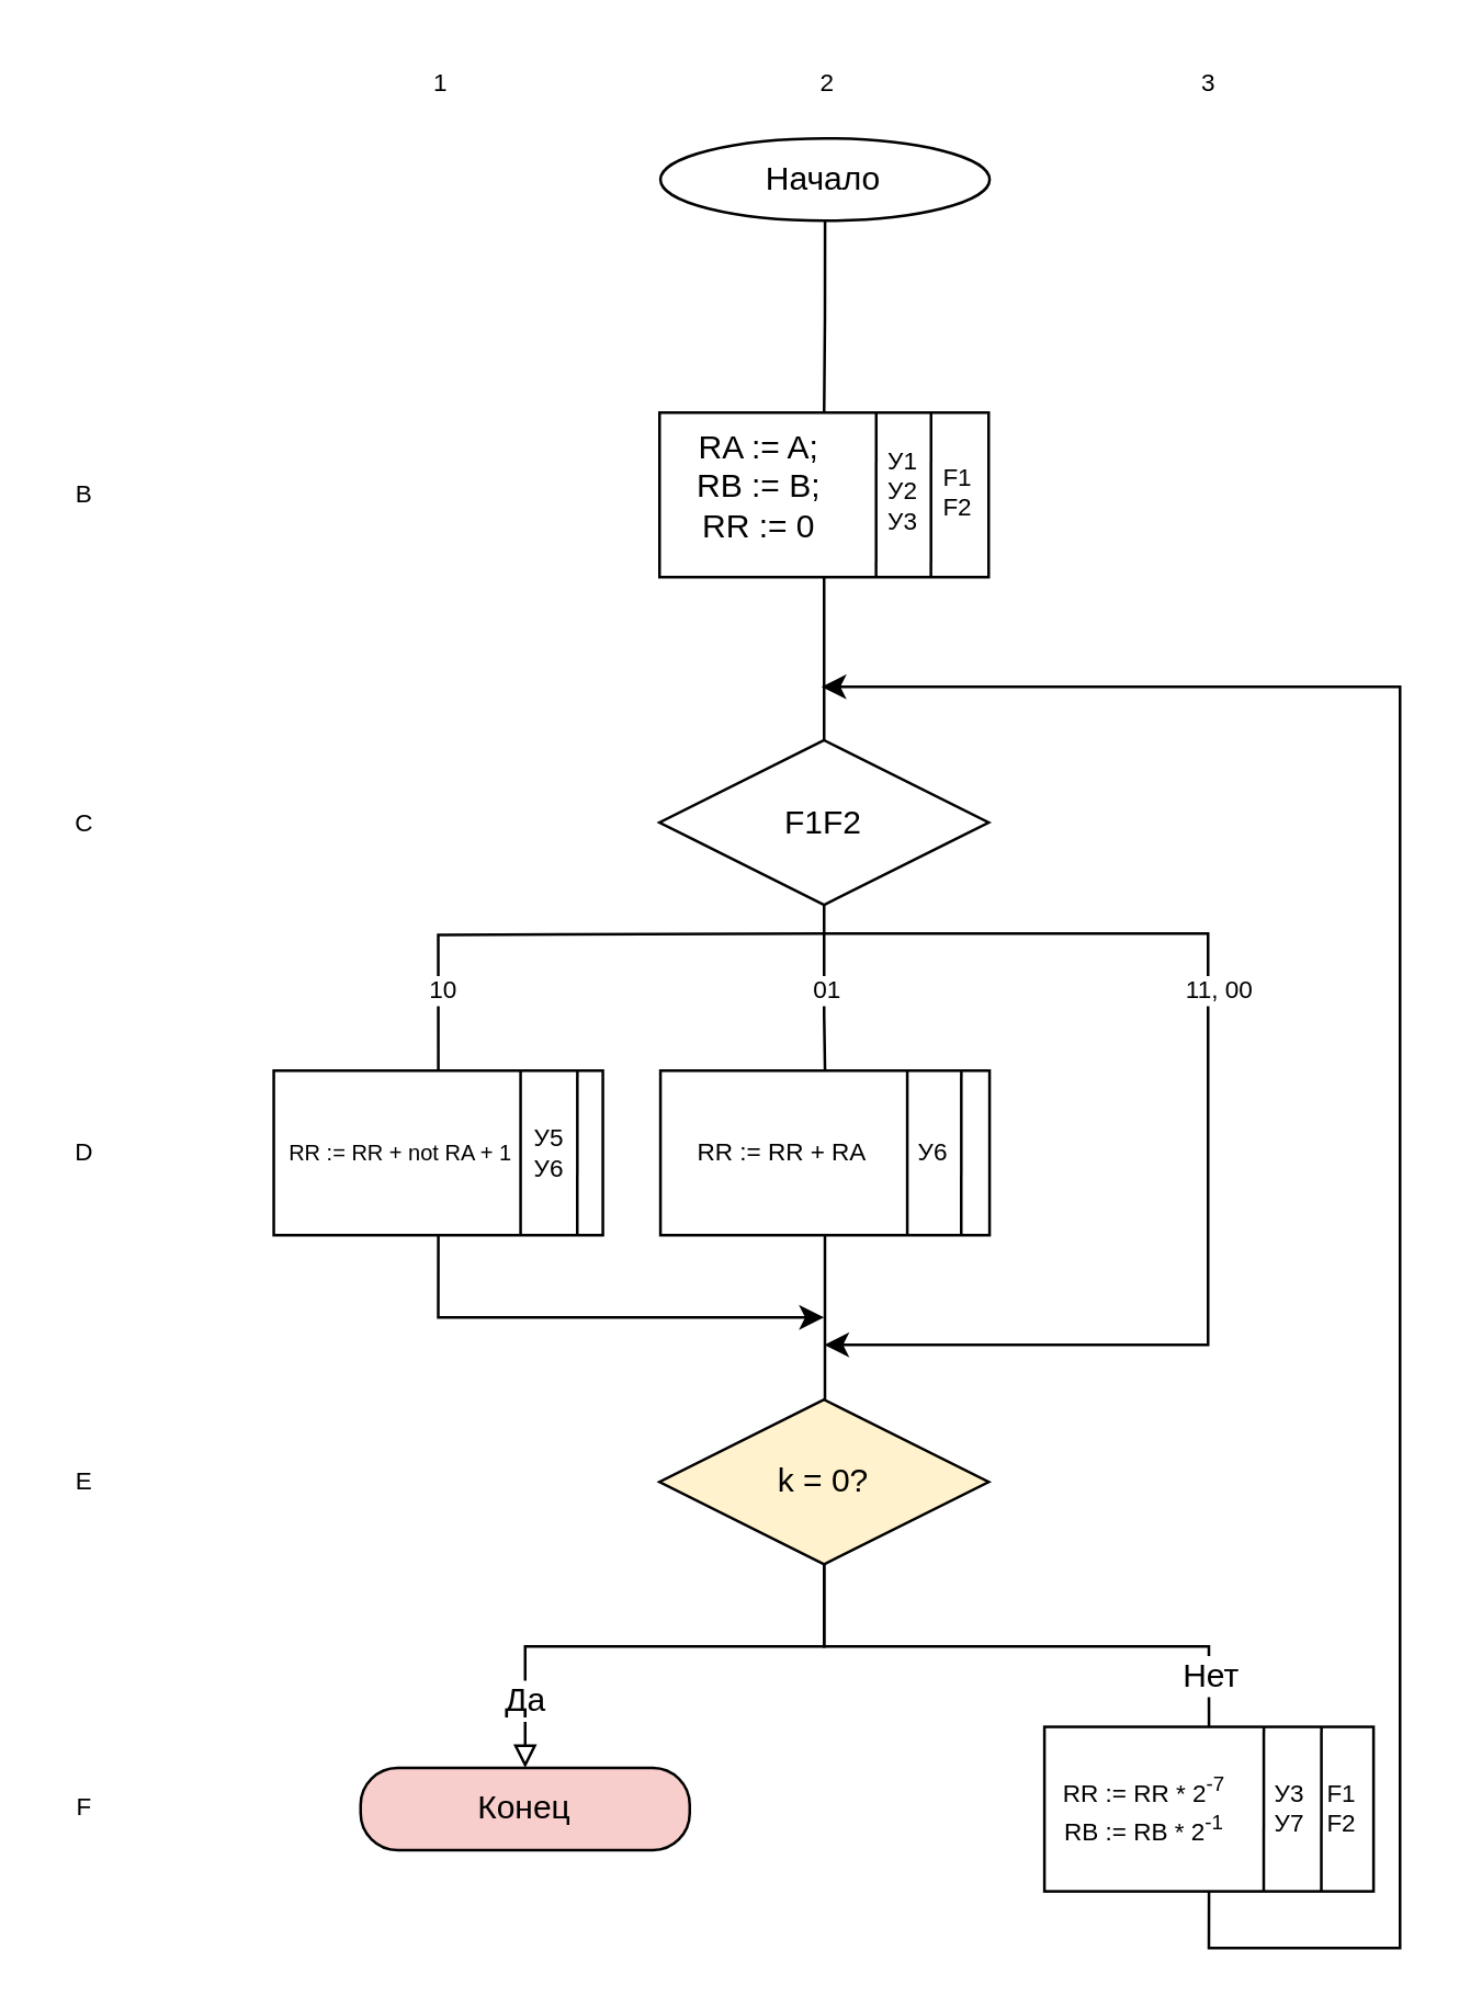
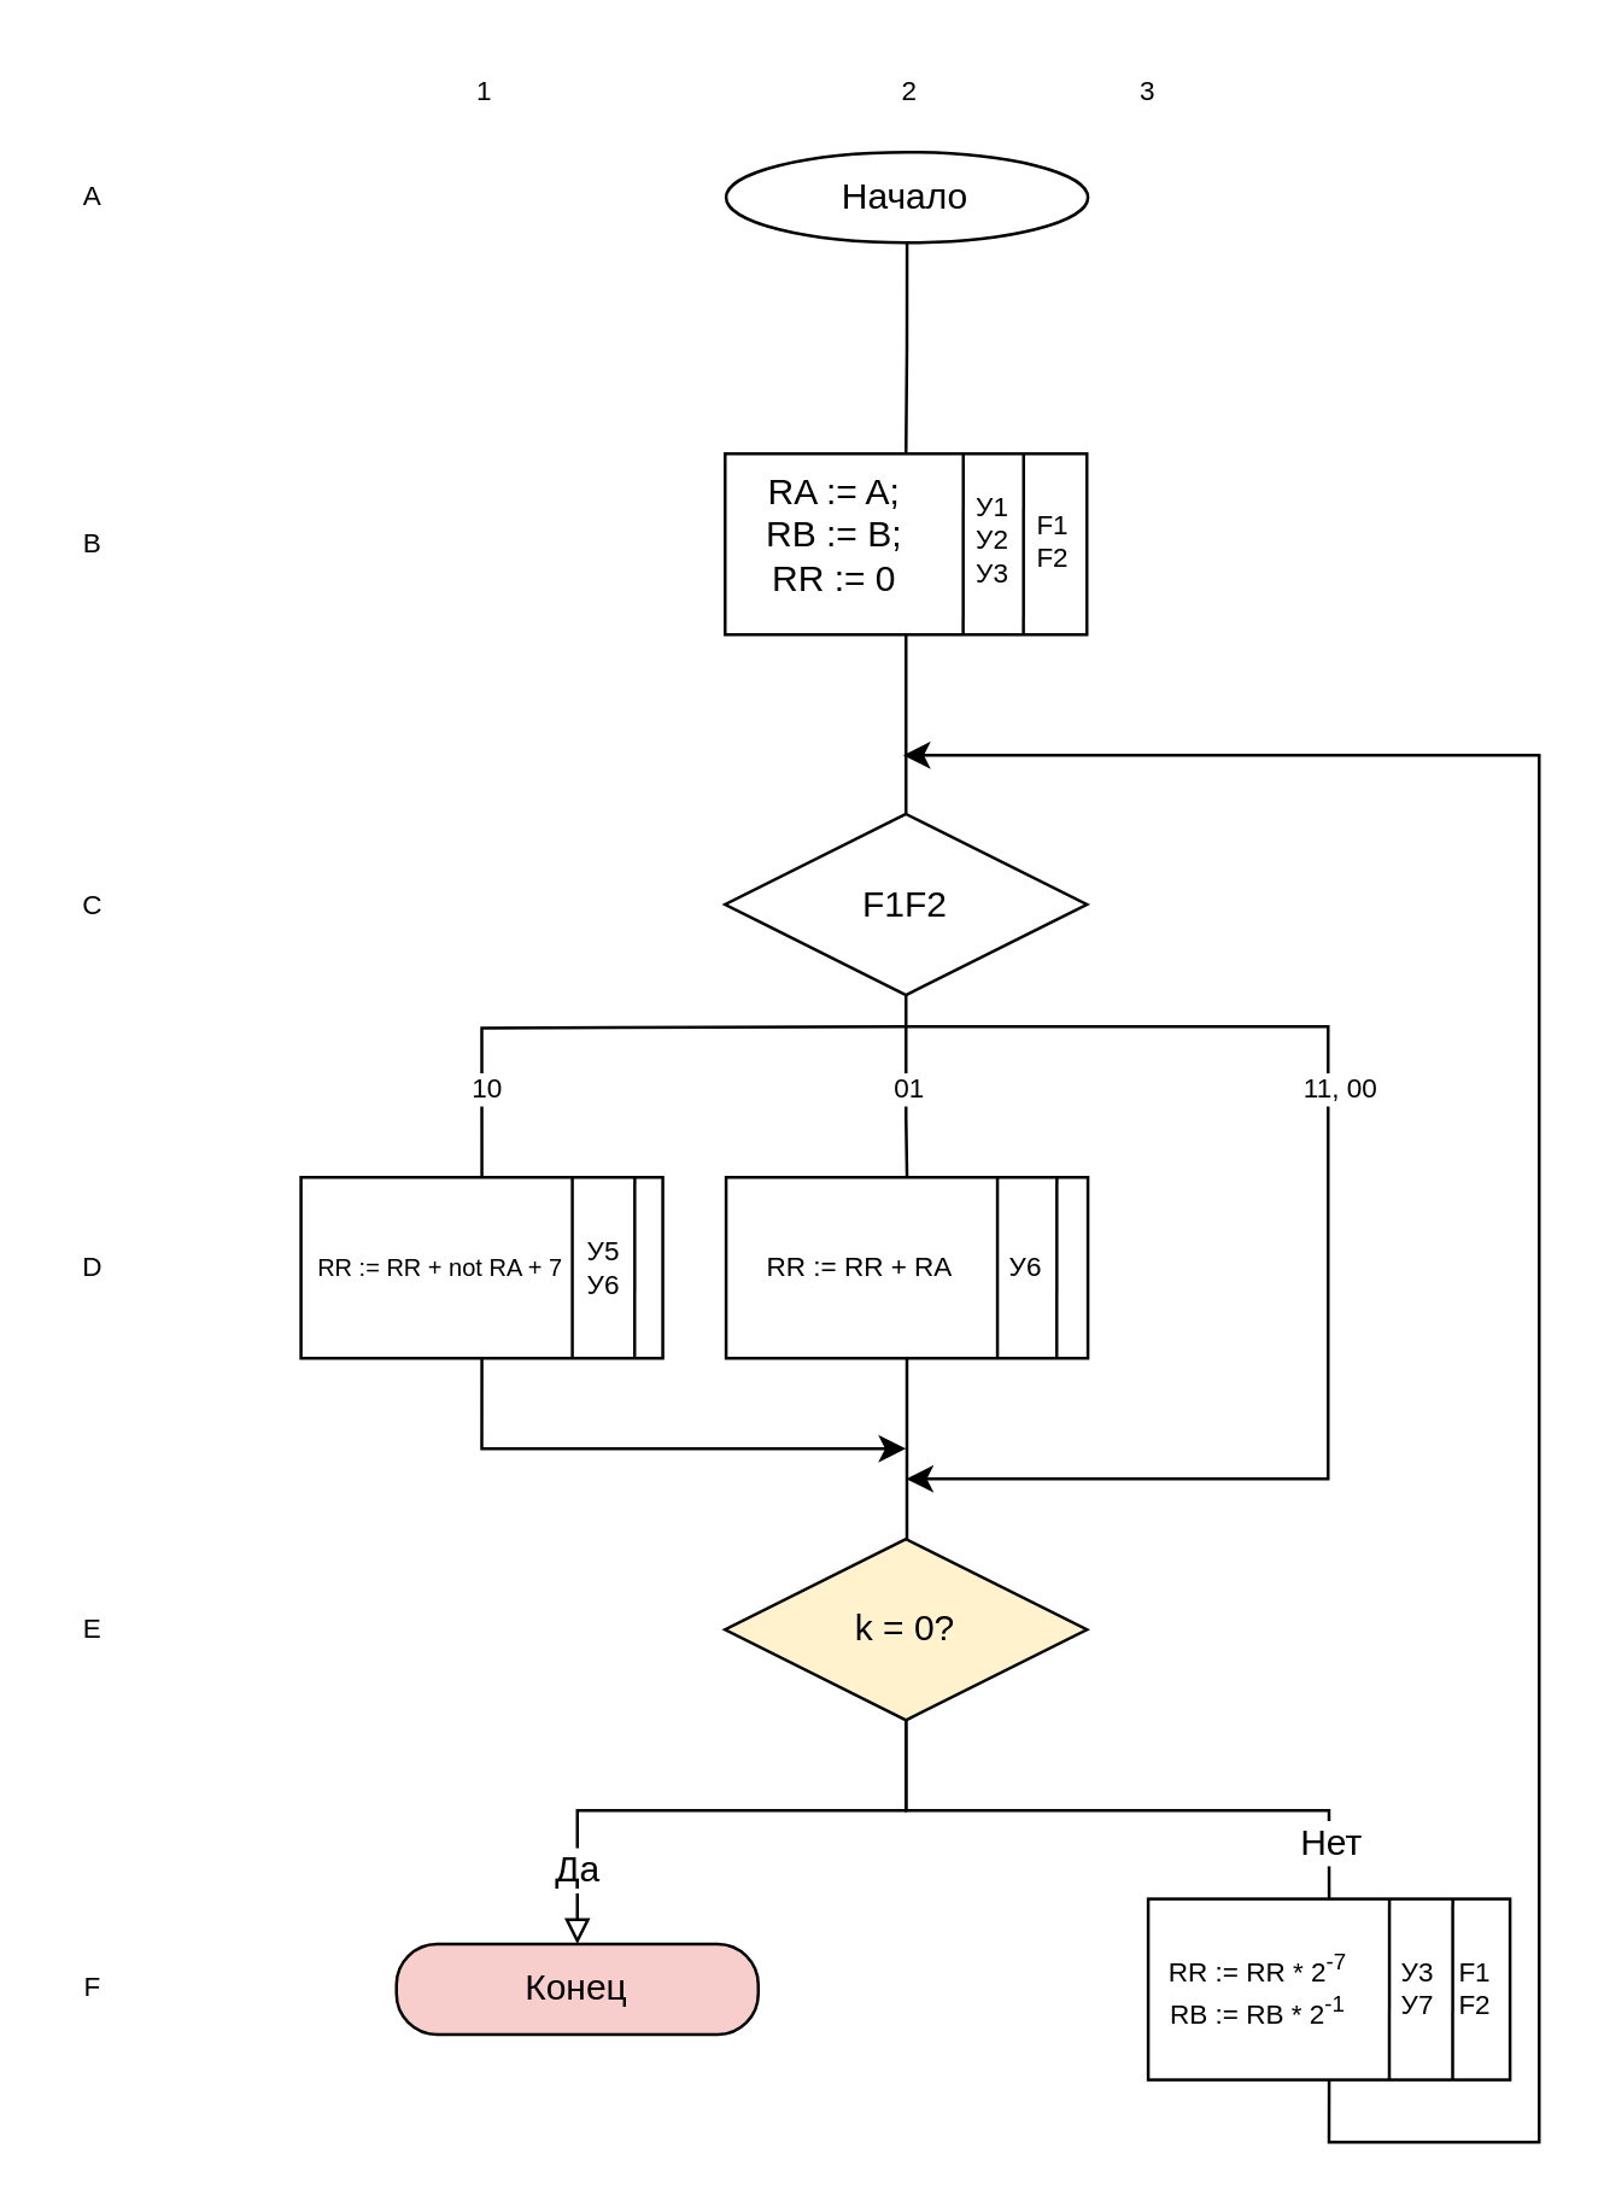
  <mxCell id="0" />
  <mxCell id="1" parent="0" />
  <mxCell id="2" style="edgeStyle=orthogonalEdgeStyle;rounded=0;orthogonalLoop=1;jettySize=auto;html=1;exitX=0.5;exitY=1;exitDx=0;exitDy=0;fontSize=9;entryX=0.5;entryY=0;entryDx=0;entryDy=0;endArrow=block;endFill=0;" parent="1" source="6" target="42" edge="1"><mxGeometry relative="1" as="geometry"><mxPoint x="320" y="690" as="targetPoint" /><Array as="points"><mxPoint x="300" y="600" /><mxPoint x="191" y="600" /></Array></mxGeometry></mxCell>
  <mxCell id="3" value="Да" style="text;html=1;align=center;verticalAlign=middle;resizable=0;points=[];;labelBackgroundColor=#ffffff;fontSize=12;" parent="2" vertex="1" connectable="0"><mxGeometry x="-0.408" y="-1" relative="1" as="geometry"><mxPoint x="-86" y="20.33" as="offset" /></mxGeometry></mxCell>
  <mxCell id="4" style="edgeStyle=orthogonalEdgeStyle;rounded=0;orthogonalLoop=1;jettySize=auto;html=1;exitX=0.5;exitY=1;exitDx=0;exitDy=0;entryX=0.5;entryY=0;entryDx=0;entryDy=0;fontSize=9;endArrow=none;endFill=0;" parent="1" source="6" target="46" edge="1"><mxGeometry relative="1" as="geometry"><Array as="points"><mxPoint x="300" y="600" /><mxPoint x="440" y="600" /></Array><mxPoint x="229.33" y="610" as="targetPoint" /></mxGeometry></mxCell>
  <mxCell id="5" value="Нет" style="text;html=1;align=center;verticalAlign=middle;resizable=0;points=[];labelBackgroundColor=#ffffff;" vertex="1" connectable="0" parent="4"><mxGeometry x="-0.363" y="-3" relative="1" as="geometry"><mxPoint x="106.34" y="7" as="offset" /></mxGeometry></mxCell>
  <mxCell id="6" value="k = 0?" style="rhombus;whiteSpace=wrap;html=1;fillColor=#fff2cc;" parent="1" vertex="1"><mxGeometry x="240" y="510" width="120" height="60" as="geometry" /></mxCell>
  <mxCell id="7" style="edgeStyle=orthogonalEdgeStyle;rounded=0;orthogonalLoop=1;jettySize=auto;html=1;exitX=0.5;exitY=1;exitDx=0;exitDy=0;entryX=0.5;entryY=0;entryDx=0;entryDy=0;fontSize=9;endArrow=none;endFill=0;" parent="1" source="8" target="22" edge="1"><mxGeometry relative="1" as="geometry"><Array as="points"><mxPoint x="300" y="115" /><mxPoint x="300" y="115" /></Array></mxGeometry></mxCell>
  <mxCell id="8" value="Начало" style="ellipse;whiteSpace=wrap;html=1;imageHeight=24;arcSize=45;" parent="1" vertex="1"><mxGeometry x="240.34" y="50" width="120" height="30" as="geometry" /></mxCell>
  <mxCell id="9" style="edgeStyle=orthogonalEdgeStyle;rounded=0;orthogonalLoop=1;jettySize=auto;html=1;exitX=0.5;exitY=1;exitDx=0;exitDy=0;fontSize=9;entryX=0.5;entryY=0;entryDx=0;entryDy=0;endArrow=none;endFill=0;" parent="1" source="22" target="16" edge="1"><mxGeometry relative="1" as="geometry"><mxPoint x="300" y="250" as="targetPoint" /></mxGeometry></mxCell>
  <mxCell id="10" style="edgeStyle=orthogonalEdgeStyle;rounded=0;orthogonalLoop=1;jettySize=auto;html=1;entryX=0.5;entryY=0;entryDx=0;entryDy=0;fontSize=9;endArrow=none;endFill=0;" parent="1" target="28" edge="1"><mxGeometry relative="1" as="geometry"><mxPoint x="300" y="340" as="sourcePoint" /></mxGeometry></mxCell>
  <mxCell id="11" value="10" style="text;html=1;align=center;verticalAlign=middle;resizable=0;points=[];;labelBackgroundColor=#ffffff;fontSize=9;" parent="10" vertex="1" connectable="0"><mxGeometry x="-0.253" relative="1" as="geometry"><mxPoint x="-68.91" y="20" as="offset" /></mxGeometry></mxCell>
  <mxCell id="12" style="edgeStyle=orthogonalEdgeStyle;rounded=0;orthogonalLoop=1;jettySize=auto;html=1;exitX=0.5;exitY=1;exitDx=0;exitDy=0;entryX=0.5;entryY=0;entryDx=0;entryDy=0;fontSize=9;endArrow=none;endFill=0;" parent="1" source="16" target="54" edge="1"><mxGeometry relative="1" as="geometry"><Array as="points"><mxPoint x="300" y="370" /><mxPoint x="300" y="370" /></Array></mxGeometry></mxCell>
  <mxCell id="13" value="01" style="text;html=1;align=center;verticalAlign=middle;resizable=0;points=[];;labelBackgroundColor=#ffffff;fontSize=9;" parent="12" vertex="1" connectable="0"><mxGeometry x="0.08" y="1" relative="1" as="geometry"><mxPoint x="-0.33" y="-2.44" as="offset" /></mxGeometry></mxCell>
  <mxCell id="14" style="edgeStyle=orthogonalEdgeStyle;rounded=0;orthogonalLoop=1;jettySize=auto;html=1;fontSize=9;endArrow=classic;endFill=1;" parent="1" edge="1"><mxGeometry relative="1" as="geometry"><Array as="points"><mxPoint x="440" y="340" /><mxPoint x="440" y="490" /><mxPoint x="300" y="490" /></Array><mxPoint x="300" y="490" as="targetPoint" /><mxPoint x="300" y="340" as="sourcePoint" /></mxGeometry></mxCell>
  <mxCell id="15" value="11, 00" style="text;html=1;align=center;verticalAlign=middle;resizable=0;points=[];;labelBackgroundColor=#ffffff;fontSize=9;" parent="14" vertex="1" connectable="0"><mxGeometry x="-0.404" y="-45" relative="1" as="geometry"><mxPoint x="15.34" y="-25" as="offset" /></mxGeometry></mxCell>
  <mxCell id="16" value="" style="rhombus;whiteSpace=wrap;html=1;" parent="1" vertex="1"><mxGeometry x="240" y="269.5" width="120" height="60" as="geometry" /></mxCell>
  <mxCell id="17" style="edgeStyle=orthogonalEdgeStyle;rounded=0;orthogonalLoop=1;jettySize=auto;html=1;fontSize=9;endArrow=classic;endFill=1;exitX=0.5;exitY=1;exitDx=0;exitDy=0;" parent="1" source="28" edge="1"><mxGeometry relative="1" as="geometry"><Array as="points"><mxPoint x="159" y="480" /></Array><mxPoint x="300" y="480" as="targetPoint" /><mxPoint x="159" y="470" as="sourcePoint" /></mxGeometry></mxCell>
  <mxCell id="18" style="edgeStyle=orthogonalEdgeStyle;rounded=0;orthogonalLoop=1;jettySize=auto;html=1;fontSize=9;endArrow=none;endFill=0;" parent="1" source="54" target="6" edge="1"><mxGeometry relative="1" as="geometry"><mxPoint x="298.33" y="490" as="targetPoint" /><Array as="points"><mxPoint x="300" y="500" /><mxPoint x="300" y="500" /></Array></mxGeometry></mxCell>
  <mxCell id="19" style="edgeStyle=orthogonalEdgeStyle;rounded=0;orthogonalLoop=1;jettySize=auto;html=1;fontSize=9;exitX=0.5;exitY=1;exitDx=0;exitDy=0;" parent="1" source="46" edge="1"><mxGeometry relative="1" as="geometry"><mxPoint x="299" y="250" as="targetPoint" /><Array as="points"><mxPoint x="440" y="710" /><mxPoint x="510" y="710" /><mxPoint x="510" y="250" /></Array><mxPoint x="299.143" y="566.5" as="sourcePoint" /></mxGeometry></mxCell>
  <mxCell id="20" value="F1F2" style="text;html=1;strokeColor=none;fillColor=none;align=center;verticalAlign=middle;whiteSpace=wrap;rounded=0;" parent="1" vertex="1"><mxGeometry x="280" y="289.5" width="40" height="20" as="geometry" /></mxCell>
  <mxCell id="21" value="" style="group" parent="1" vertex="1" connectable="0"><mxGeometry x="240" y="150" width="120" height="60" as="geometry" /></mxCell>
  <mxCell id="22" value="" style="rounded=0;whiteSpace=wrap;html=1;" parent="21" vertex="1"><mxGeometry width="120" height="60" as="geometry" /></mxCell>
  <mxCell id="23" value="" style="endArrow=none;html=1;exitX=0.583;exitY=1;exitDx=0;exitDy=0;exitPerimeter=0;" parent="21" edge="1"><mxGeometry width="50" height="50" relative="1" as="geometry"><mxPoint x="78.96" y="60" as="sourcePoint" /><mxPoint x="79" as="targetPoint" /></mxGeometry></mxCell>
  <mxCell id="24" value="" style="endArrow=none;html=1;exitX=0.583;exitY=1;exitDx=0;exitDy=0;exitPerimeter=0;" parent="21" edge="1"><mxGeometry width="50" height="50" relative="1" as="geometry"><mxPoint x="98.96" y="60" as="sourcePoint" /><mxPoint x="99" as="targetPoint" /></mxGeometry></mxCell>
  <mxCell id="25" value="RA := A;&lt;br&gt;RB := B;&lt;br&gt;RR := 0" style="text;html=1;strokeColor=none;fillColor=none;align=center;verticalAlign=middle;whiteSpace=wrap;rounded=0;" parent="21" vertex="1"><mxGeometry y="3" width="73" height="48" as="geometry" /></mxCell>
  <mxCell id="26" value="У1&lt;br&gt;У2&lt;br&gt;У3&lt;br&gt;" style="text;html=1;strokeColor=none;fillColor=none;align=center;verticalAlign=middle;whiteSpace=wrap;rounded=0;fontSize=9;" parent="21" vertex="1"><mxGeometry x="84" y="19" width="10" height="20" as="geometry" /></mxCell>
  <mxCell id="27" value="F1&lt;br&gt;F2" style="text;html=1;strokeColor=none;fillColor=none;align=center;verticalAlign=middle;whiteSpace=wrap;rounded=0;fontSize=9;" parent="21" vertex="1"><mxGeometry x="104" y="19" width="10" height="20" as="geometry" /></mxCell>
  <mxCell id="28" value="" style="rounded=0;whiteSpace=wrap;html=1;" parent="1" vertex="1"><mxGeometry x="99.33" y="390" width="120" height="60" as="geometry" /></mxCell>
  <mxCell id="29" value="" style="endArrow=none;html=1;exitX=0.75;exitY=1;exitDx=0;exitDy=0;entryX=0.75;entryY=0;entryDx=0;entryDy=0;" parent="1" edge="1" target="28" source="28"><mxGeometry width="50" height="50" relative="1" as="geometry"><mxPoint x="171" y="450" as="sourcePoint" /><mxPoint x="171.04" y="390" as="targetPoint" /></mxGeometry></mxCell>
  <mxCell id="30" value="" style="endArrow=none;html=1;exitX=0.583;exitY=1;exitDx=0;exitDy=0;exitPerimeter=0;" parent="1" edge="1"><mxGeometry width="50" height="50" relative="1" as="geometry"><mxPoint x="210" y="450" as="sourcePoint" /><mxPoint x="210.04" y="390" as="targetPoint" /></mxGeometry></mxCell>
- <mxCell id="31" value="RR := RR + not RA + 1" style="text;strokeColor=none;fillColor=none;align=center;verticalAlign=middle;rounded=0;fontSize=8;fontStyle=0" parent="1" vertex="1"><mxGeometry x="110" y="397.5" width="71.67" height="45" as="geometry" /></mxCell>
+ <mxCell id="31" value="RR := RR + not RA + 7" style="text;strokeColor=none;fillColor=none;align=center;verticalAlign=middle;rounded=0;fontSize=8;fontStyle=0" parent="1" vertex="1"><mxGeometry x="110" y="397.5" width="71.67" height="45" as="geometry" /></mxCell>
  <mxCell id="32" value="У5&lt;br&gt;У6" style="text;html=1;strokeColor=none;fillColor=none;align=center;verticalAlign=middle;whiteSpace=wrap;rounded=0;fontSize=9;" parent="1" vertex="1"><mxGeometry x="195" y="410" width="10" height="20" as="geometry" /></mxCell>
  <mxCell id="33" value="1" style="text;html=1;align=center;verticalAlign=middle;resizable=0;points=[];autosize=1;fontSize=9;" parent="1" vertex="1"><mxGeometry x="149.67" y="20" width="20" height="20" as="geometry" /></mxCell>
  <mxCell id="34" value="2" style="text;html=1;align=center;verticalAlign=middle;resizable=0;points=[];autosize=1;fontSize=9;" parent="1" vertex="1"><mxGeometry x="290.67" y="20" width="20" height="20" as="geometry" /></mxCell>
- <mxCell id="35" value="3" style="text;html=1;align=center;verticalAlign=middle;resizable=0;points=[];autosize=1;fontSize=9;" parent="1" vertex="1"><mxGeometry x="430.34" y="20" width="20" height="20" as="geometry" /></mxCell>
+ <mxCell id="35" value="3" style="text;html=1;align=center;verticalAlign=middle;resizable=0;points=[];autosize=1;fontSize=9;" parent="1" vertex="1"><mxGeometry x="370.34" y="20" width="20" height="20" as="geometry" /></mxCell>
+ <mxCell id="36" value="A" style="text;html=1;align=center;verticalAlign=middle;resizable=0;points=[];autosize=1;fontSize=9;" parent="1" vertex="1"><mxGeometry x="20" y="55" width="20" height="20" as="geometry" /></mxCell>
  <mxCell id="37" value="B" style="text;html=1;align=center;verticalAlign=middle;resizable=0;points=[];autosize=1;fontSize=9;" parent="1" vertex="1"><mxGeometry x="20" y="170" width="20" height="20" as="geometry" /></mxCell>
  <mxCell id="38" value="C" style="text;html=1;align=center;verticalAlign=middle;resizable=0;points=[];autosize=1;fontSize=9;" parent="1" vertex="1"><mxGeometry x="20" y="289.5" width="20" height="20" as="geometry" /></mxCell>
  <mxCell id="39" value="D" style="text;html=1;align=center;verticalAlign=middle;resizable=0;points=[];autosize=1;fontSize=9;" parent="1" vertex="1"><mxGeometry x="20" y="410" width="20" height="20" as="geometry" /></mxCell>
  <mxCell id="40" value="E" style="text;html=1;align=center;verticalAlign=middle;resizable=0;points=[];autosize=1;fontSize=9;" parent="1" vertex="1"><mxGeometry x="20" y="530" width="20" height="20" as="geometry" /></mxCell>
  <mxCell id="41" value="F" style="text;html=1;align=center;verticalAlign=middle;resizable=0;points=[];autosize=1;fontSize=9;" parent="1" vertex="1"><mxGeometry x="20" y="649.33" width="20" height="20" as="geometry" /></mxCell>
  <mxCell id="42" value="Конец" style="rounded=1;whiteSpace=wrap;html=1;arcSize=45;fillColor=#f8cecc;" parent="1" vertex="1"><mxGeometry x="131" y="644.33" width="120" height="30" as="geometry" /></mxCell>
  <mxCell id="43" value="" style="group" vertex="1" connectable="0" parent="1"><mxGeometry x="380.34" y="629.33" width="120" height="60" as="geometry" /></mxCell>
  <mxCell id="44" value="" style="group" vertex="1" connectable="0" parent="43"><mxGeometry width="120" height="60" as="geometry" /></mxCell>
  <mxCell id="45" value="" style="group" parent="44" vertex="1" connectable="0"><mxGeometry width="120" height="60" as="geometry" /></mxCell>
  <mxCell id="46" value="" style="rounded=0;whiteSpace=wrap;html=1;" parent="45" vertex="1"><mxGeometry width="120" height="60" as="geometry" /></mxCell>
  <mxCell id="47" value="" style="endArrow=none;html=1;exitX=0.583;exitY=1;exitDx=0;exitDy=0;exitPerimeter=0;" parent="45" edge="1"><mxGeometry width="50" height="50" relative="1" as="geometry"><mxPoint x="79.96" y="60" as="sourcePoint" /><mxPoint x="80" as="targetPoint" /></mxGeometry></mxCell>
  <mxCell id="48" value="" style="endArrow=none;html=1;exitX=0.583;exitY=1;exitDx=0;exitDy=0;exitPerimeter=0;" parent="45" edge="1"><mxGeometry width="50" height="50" relative="1" as="geometry"><mxPoint x="100.96" y="60" as="sourcePoint" /><mxPoint x="101" as="targetPoint" /></mxGeometry></mxCell>
  <mxCell id="49" value="У3&lt;br&gt;У7" style="text;html=1;strokeColor=none;fillColor=none;align=center;verticalAlign=middle;whiteSpace=wrap;rounded=0;fontSize=9;" parent="45" vertex="1"><mxGeometry x="85" y="20" width="10" height="20" as="geometry" /></mxCell>
  <mxCell id="50" value="F1&lt;br&gt;F2" style="text;html=1;strokeColor=none;fillColor=none;align=center;verticalAlign=middle;whiteSpace=wrap;rounded=0;fontSize=9;" parent="45" vertex="1"><mxGeometry x="104" y="20" width="10" height="20" as="geometry" /></mxCell>
  <mxCell id="51" value="RR := RR * 2&lt;sup&gt;-7&lt;br&gt;&lt;/sup&gt;RB := RB * 2&lt;sup&gt;-1&lt;br&gt;&lt;/sup&gt;" style="text;html=1;strokeColor=none;fillColor=none;align=center;verticalAlign=middle;whiteSpace=wrap;rounded=0;fontSize=9;" parent="45" vertex="1"><mxGeometry y="7.5" width="74" height="45" as="geometry" /></mxCell>
  <mxCell id="52" value="" style="group" vertex="1" connectable="0" parent="1"><mxGeometry x="240.33" y="390" width="120" height="60" as="geometry" /></mxCell>
  <mxCell id="53" value="" style="group" parent="52" vertex="1" connectable="0"><mxGeometry width="120" height="60" as="geometry" /></mxCell>
  <mxCell id="54" value="" style="rounded=0;whiteSpace=wrap;html=1;" parent="53" vertex="1"><mxGeometry width="120" height="60" as="geometry" /></mxCell>
  <mxCell id="55" value="" style="endArrow=none;html=1;exitX=0.75;exitY=1;exitDx=0;exitDy=0;entryX=0.75;entryY=0;entryDx=0;entryDy=0;" parent="53" edge="1" target="54" source="54"><mxGeometry width="50" height="50" relative="1" as="geometry"><mxPoint x="70.0" y="60" as="sourcePoint" /><mxPoint x="70.04" as="targetPoint" /></mxGeometry></mxCell>
  <mxCell id="56" value="" style="endArrow=none;html=1;exitX=0.583;exitY=1;exitDx=0;exitDy=0;exitPerimeter=0;" parent="53" edge="1"><mxGeometry width="50" height="50" relative="1" as="geometry"><mxPoint x="109.67" y="60" as="sourcePoint" /><mxPoint x="109.71" as="targetPoint" /></mxGeometry></mxCell>
  <mxCell id="57" value="RR := RR + RA" style="text;html=1;strokeColor=none;fillColor=none;align=center;verticalAlign=middle;whiteSpace=wrap;rounded=0;fontSize=9;" parent="53" vertex="1"><mxGeometry x="9.67" y="7.5" width="70" height="45" as="geometry" /></mxCell>
  <mxCell id="58" value="У6" style="text;html=1;strokeColor=none;fillColor=none;align=center;verticalAlign=middle;whiteSpace=wrap;rounded=0;fontSize=9;" parent="53" vertex="1"><mxGeometry x="94.67" y="20" width="10" height="20" as="geometry" /></mxCell>
